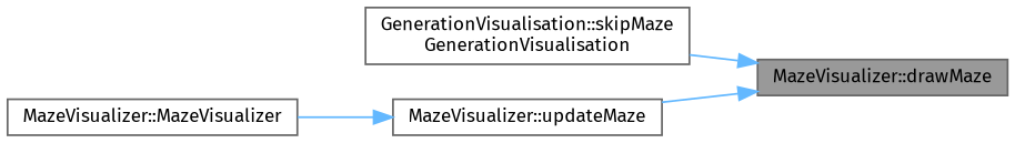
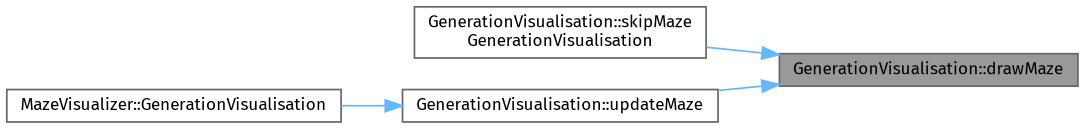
  digraph {
    fontname="Fira Sans"
    rankdir=RL
    node [color=grey40 fillcolor=white fontname="Fira Sans" fontsize=10 shape=box style=filled]
    edge [color=steelblue1 dir=back fontname="Fira Sans" fontsize=10 labelfontname=Helvetica labelfontsize=10 style=solid]
-   n1 [color=gray40 fillcolor=grey60 fontcolor=black height=0.2 label="MazeVisualizer::drawMaze" width=0.4]
+   n1 [color=gray40 fillcolor=grey60 fontcolor=black height=0.2 label="GenerationVisualisation::drawMaze" width=0.4]
    n2 [height=0.2 label="GenerationVisualisation::skipMaze\lGenerationVisualisation" width=0.4]
-   n3 [height=0.2 label="MazeVisualizer::updateMaze" width=0.4]
-   n4 [height=0.2 label="MazeVisualizer::MazeVisualizer" width=0.4]
+   n3 [height=0.2 label="GenerationVisualisation::updateMaze" width=0.4]
+   n4 [height=0.2 label="MazeVisualizer::GenerationVisualisation" width=0.4]
    n1 -> n2
    n1 -> n3
    n3 -> n4
  }
